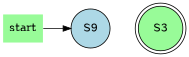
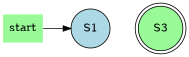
  digraph {
    rankdir=LR
    node [fillcolor=palegreen style=filled]
    start [shape=none width=0.4]
-   S1 [fillcolor=lightblue shape=circle width=0.4 label=S9]
+   S1 [fillcolor=lightblue shape=circle width=0.4]
    n3 [label=S3 shape=doublecircle width=0.4]
    start -> S1 [style=solid]
    S1 -> n3 [style=invis]
  }
